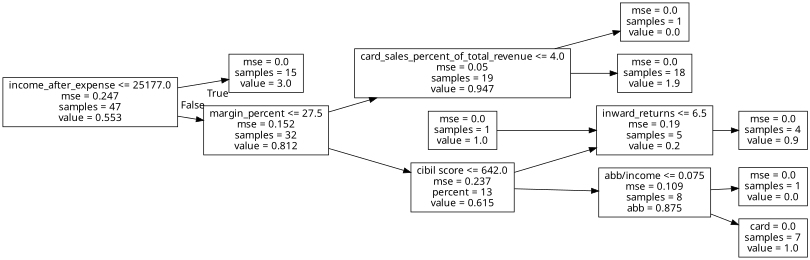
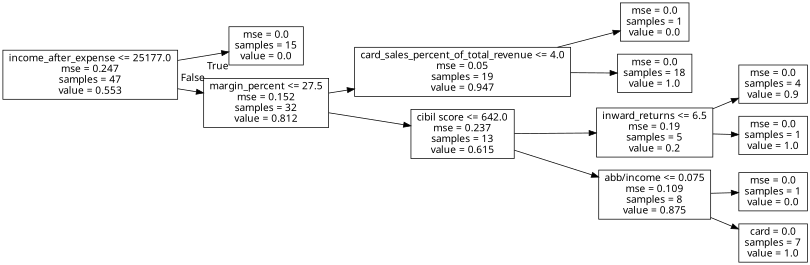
  digraph {
    fontname="Noto Sans"
    rankdir=LR
    node [fontname="Noto Sans" shape=box]
    edge [fontname="Noto Sans"]
    n1 [label="income_after_expense <= 25177.0\nmse = 0.247\nsamples = 47\nvalue = 0.553"]
-   n2 [label="mse = 0.0\nsamples = 15\nvalue = 3.0"]
+   n2 [label="mse = 0.0\nsamples = 15\nvalue = 0.0"]
    n3 [label="margin_percent <= 27.5\nmse = 0.152\nsamples = 32\nvalue = 0.812"]
    n4 [label="card_sales_percent_of_total_revenue <= 4.0\nmse = 0.05\nsamples = 19\nvalue = 0.947"]
-   n5 [label="cibil score <= 642.0\nmse = 0.237\npercent = 13\nvalue = 0.615"]
+   n5 [label="cibil score <= 642.0\nmse = 0.237\nsamples = 13\nvalue = 0.615"]
    n6 [label="mse = 0.0\nsamples = 1\nvalue = 0.0"]
-   n7 [label="mse = 0.0\nsamples = 18\nvalue = 1.9"]
+   n7 [label="mse = 0.0\nsamples = 18\nvalue = 1.0"]
    n8 [label="inward_returns <= 6.5\nmse = 0.19\nsamples = 5\nvalue = 0.2"]
-   n9 [label="abb/income <= 0.075\nmse = 0.109\nsamples = 8\nabb = 0.875"]
+   n9 [label="abb/income <= 0.075\nmse = 0.109\nsamples = 8\nvalue = 0.875"]
    n10 [label="mse = 0.0\nsamples = 4\nvalue = 0.9"]
    n11 [label="mse = 0.0\nsamples = 1\nvalue = 1.0"]
    n12 [label="mse = 0.0\nsamples = 1\nvalue = 0.0"]
    n13 [label="card = 0.0\nsamples = 7\nvalue = 1.0"]
    n1 -> n2 [headlabel=True labelangle=45 labeldistance=2.5]
    n1 -> n3 [headlabel=False labelangle=-45 labeldistance=2.5]
    n3 -> n4
    n3 -> n5
    n4 -> n6
    n4 -> n7
    n5 -> n8
    n5 -> n9
    n8 -> n10
-   n11 -> n8
+   n8 -> n11
    n9 -> n12
    n9 -> n13
  }
